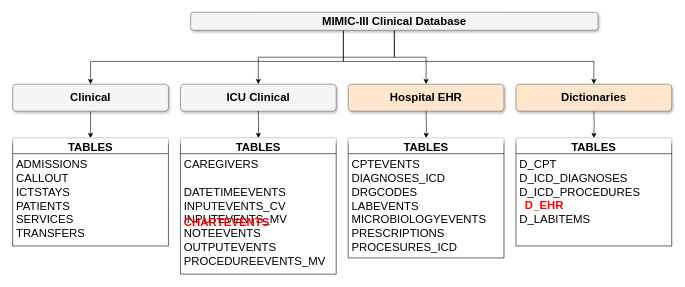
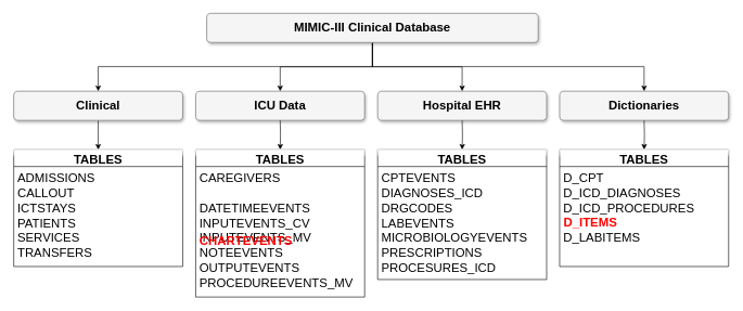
  <mxCell id="0" style=";html=1;" />
  <mxCell id="1" style=";html=1;" parent="0" />
  <mxCell id="2" style="edgeStyle=orthogonalEdgeStyle;rounded=0;orthogonalLoop=1;jettySize=auto;html=1;" edge="1" parent="1" source="6" target="9"><mxGeometry relative="1" as="geometry" /></mxCell>
  <mxCell id="3" style="edgeStyle=orthogonalEdgeStyle;rounded=0;orthogonalLoop=1;jettySize=auto;html=1;" edge="1" parent="1" source="6" target="8"><mxGeometry relative="1" as="geometry"><Array as="points"><mxPoint x="572" y="102" /><mxPoint x="150" y="102" /></Array></mxGeometry></mxCell>
  <mxCell id="4" style="edgeStyle=orthogonalEdgeStyle;rounded=0;orthogonalLoop=1;jettySize=auto;html=1;entryX=0.5;entryY=0;entryDx=0;entryDy=0;" edge="1" parent="1" source="6" target="10"><mxGeometry relative="1" as="geometry" /></mxCell>
  <mxCell id="5" style="edgeStyle=orthogonalEdgeStyle;rounded=0;orthogonalLoop=1;jettySize=auto;html=1;" edge="1" parent="1" source="6" target="11"><mxGeometry relative="1" as="geometry"><Array as="points"><mxPoint x="572" y="102" /><mxPoint x="990" y="102" /></Array></mxGeometry></mxCell>
- <mxCell id="6" value="&lt;b&gt;&lt;font style=&quot;font-size: 19px;&quot;&gt;MIMIC-III Clinical Database&lt;/font&gt;&lt;/b&gt;" style="whiteSpace=wrap;html=1;rounded=1;shadow=1;strokeWidth=1;fontSize=16;align=center;fillColor=#f5f5f5;strokeColor=#666666;" parent="1" vertex="1"><mxGeometry x="317" y="20" width="680" height="30" as="geometry" /></mxCell>
+ <mxCell id="6" value="&lt;b&gt;&lt;font style=&quot;font-size: 19px;&quot;&gt;MIMIC-III Clinical Database&lt;/font&gt;&lt;/b&gt;" style="whiteSpace=wrap;html=1;rounded=1;shadow=1;strokeWidth=1;fontSize=16;align=center;fillColor=#f5f5f5;strokeColor=#666666;" parent="1" vertex="1"><mxGeometry x="317" y="20" width="510" height="45" as="geometry" /></mxCell>
  <mxCell id="7" style="edgeStyle=orthogonalEdgeStyle;rounded=0;orthogonalLoop=1;jettySize=auto;html=1;fontSize=19;" edge="1" parent="1" source="8" target="12"><mxGeometry relative="1" as="geometry" /></mxCell>
  <mxCell id="8" value="&lt;b&gt;&lt;font style=&quot;font-size: 19px;&quot;&gt;Clinical&lt;/font&gt;&lt;/b&gt;" style="whiteSpace=wrap;html=1;rounded=1;shadow=1;strokeWidth=1;fontSize=16;align=center;fillColor=#f5f5f5;strokeColor=#666666;" vertex="1" parent="1"><mxGeometry x="20" y="140" width="260" height="45" as="geometry" /></mxCell>
- <mxCell id="9" value="&lt;b&gt;&lt;font style=&quot;font-size: 19px;&quot;&gt;ICU Clinical&lt;/font&gt;&lt;/b&gt;" style="whiteSpace=wrap;html=1;rounded=1;shadow=1;strokeWidth=1;fontSize=16;align=center;fillColor=#f5f5f5;strokeColor=#666666;" vertex="1" parent="1"><mxGeometry x="300" y="140" width="260" height="45" as="geometry" /></mxCell>
- <mxCell id="10" value="&lt;b&gt;&lt;font style=&quot;font-size: 19px;&quot;&gt;Hospital EHR&lt;/font&gt;&lt;/b&gt;" style="whiteSpace=wrap;html=1;rounded=1;shadow=1;strokeWidth=1;fontSize=16;align=center;fillColor=#ffe6cc;strokeColor=#666666;" vertex="1" parent="1"><mxGeometry x="580" y="140" width="260" height="45" as="geometry" /></mxCell>
- <mxCell id="11" value="&lt;b&gt;&lt;font style=&quot;font-size: 19px;&quot;&gt;Dictionaries&lt;/font&gt;&lt;/b&gt;" style="whiteSpace=wrap;html=1;rounded=1;shadow=1;strokeWidth=1;fontSize=16;align=center;fillColor=#ffe6cc;strokeColor=#666666;" vertex="1" parent="1"><mxGeometry x="860" y="140" width="260" height="45" as="geometry" /></mxCell>
+ <mxCell id="9" value="&lt;b&gt;&lt;font style=&quot;font-size: 19px;&quot;&gt;ICU Data&lt;/font&gt;&lt;/b&gt;" style="whiteSpace=wrap;html=1;rounded=1;shadow=1;strokeWidth=1;fontSize=16;align=center;fillColor=#f5f5f5;strokeColor=#666666;" vertex="1" parent="1"><mxGeometry x="300" y="140" width="260" height="45" as="geometry" /></mxCell>
+ <mxCell id="10" value="&lt;b&gt;&lt;font style=&quot;font-size: 19px;&quot;&gt;Hospital EHR&lt;/font&gt;&lt;/b&gt;" style="whiteSpace=wrap;html=1;rounded=1;shadow=1;strokeWidth=1;fontSize=16;align=center;fillColor=#f5f5f5;strokeColor=#666666;" vertex="1" parent="1"><mxGeometry x="580" y="140" width="260" height="45" as="geometry" /></mxCell>
+ <mxCell id="11" value="&lt;b&gt;&lt;font style=&quot;font-size: 19px;&quot;&gt;Dictionaries&lt;/font&gt;&lt;/b&gt;" style="whiteSpace=wrap;html=1;rounded=1;shadow=1;strokeWidth=1;fontSize=16;align=center;fillColor=#f5f5f5;strokeColor=#666666;" vertex="1" parent="1"><mxGeometry x="860" y="140" width="260" height="45" as="geometry" /></mxCell>
  <mxCell id="12" value="TABLES" style="swimlane;fontStyle=1;childLayout=stackLayout;horizontal=1;startSize=26;horizontalStack=0;resizeParent=1;resizeParentMax=0;resizeLast=0;collapsible=1;marginBottom=0;align=center;fontSize=19;glass=1;" vertex="1" parent="1"><mxGeometry x="20" y="230" width="260" height="180" as="geometry" /></mxCell>
  <mxCell id="13" value="ADMISSIONS&#10;CALLOUT&#10;ICTSTAYS&#10;PATIENTS&#10;SERVICES&#10;TRANSFERS&#10;" style="text;strokeColor=none;fillColor=none;spacingLeft=4;spacingRight=4;overflow=hidden;rotatable=0;points=[[0,0.5],[1,0.5]];portConstraint=eastwest;fontSize=19;glass=1;" vertex="1" parent="12"><mxGeometry y="26" width="260" height="154" as="geometry" /></mxCell>
  <mxCell id="14" style="edgeStyle=orthogonalEdgeStyle;rounded=0;orthogonalLoop=1;jettySize=auto;html=1;fontSize=19;" edge="1" parent="1" target="15"><mxGeometry relative="1" as="geometry"><mxPoint x="430" y="185" as="sourcePoint" /></mxGeometry></mxCell>
  <mxCell id="15" value="TABLES" style="swimlane;fontStyle=1;childLayout=stackLayout;horizontal=1;startSize=26;horizontalStack=0;resizeParent=1;resizeParentMax=0;resizeLast=0;collapsible=1;marginBottom=0;align=center;fontSize=19;glass=1;" vertex="1" parent="1"><mxGeometry x="300" y="230" width="260" height="227" as="geometry" /></mxCell>
  <mxCell id="16" value="CAREGIVERS&#10;&#10;DATETIMEEVENTS&#10;INPUTEVENTS_CV&#10;INPUTEVENTS_MV&#10;NOTEEVENTS&#10;OUTPUTEVENTS&#10;PROCEDUREEVENTS_MV" style="text;strokeColor=none;fillColor=none;spacingLeft=4;spacingRight=4;overflow=hidden;rotatable=0;points=[[0,0.5],[1,0.5]];portConstraint=eastwest;fontSize=19;glass=1;" vertex="1" parent="15"><mxGeometry y="26" width="260" height="201" as="geometry" /></mxCell>
  <mxCell id="17" style="edgeStyle=orthogonalEdgeStyle;rounded=0;orthogonalLoop=1;jettySize=auto;html=1;fontSize=19;" edge="1" parent="1" target="18"><mxGeometry relative="1" as="geometry"><mxPoint x="710" y="185" as="sourcePoint" /></mxGeometry></mxCell>
  <mxCell id="18" value="TABLES" style="swimlane;fontStyle=1;childLayout=stackLayout;horizontal=1;startSize=26;horizontalStack=0;resizeParent=1;resizeParentMax=0;resizeLast=0;collapsible=1;marginBottom=0;align=center;fontSize=19;glass=1;" vertex="1" parent="1"><mxGeometry x="580" y="230" width="260" height="200" as="geometry" /></mxCell>
  <mxCell id="19" value="CPTEVENTS&#10;DIAGNOSES_ICD&#10;DRGCODES&#10;LABEVENTS&#10;MICROBIOLOGYEVENTS&#10;PRESCRIPTIONS&#10;PROCESURES_ICD" style="text;strokeColor=none;fillColor=none;spacingLeft=4;spacingRight=4;overflow=hidden;rotatable=0;points=[[0,0.5],[1,0.5]];portConstraint=eastwest;fontSize=19;glass=1;" vertex="1" parent="18"><mxGeometry y="26" width="260" height="174" as="geometry" /></mxCell>
  <mxCell id="20" style="edgeStyle=orthogonalEdgeStyle;rounded=0;orthogonalLoop=1;jettySize=auto;html=1;fontSize=19;" edge="1" parent="1" target="21"><mxGeometry relative="1" as="geometry"><mxPoint x="990" y="185" as="sourcePoint" /></mxGeometry></mxCell>
  <mxCell id="21" value="TABLES" style="swimlane;fontStyle=1;childLayout=stackLayout;horizontal=1;startSize=26;horizontalStack=0;resizeParent=1;resizeParentMax=0;resizeLast=0;collapsible=1;marginBottom=0;align=center;fontSize=19;glass=1;" vertex="1" parent="1"><mxGeometry x="860" y="230" width="260" height="180" as="geometry" /></mxCell>
  <mxCell id="22" value="D_CPT&#10;D_ICD_DIAGNOSES&#10;D_ICD_PROCEDURES&#10;&#10;D_LABITEMS" style="text;strokeColor=none;fillColor=none;spacingLeft=4;spacingRight=4;overflow=hidden;rotatable=0;points=[[0,0.5],[1,0.5]];portConstraint=eastwest;fontSize=19;glass=1;fontStyle=0" vertex="1" parent="21"><mxGeometry y="26" width="260" height="154" as="geometry" /></mxCell>
  <mxCell id="23" value="&lt;font color=&quot;#ff0000&quot; style=&quot;font-size: 19px;&quot;&gt;CHARTEVENTS&lt;/font&gt;" style="text;strokeColor=none;fillColor=none;html=1;fontSize=24;fontStyle=1;verticalAlign=middle;align=center;glass=1;" vertex="1" parent="1"><mxGeometry x="327" y="350" width="100" height="40" as="geometry" /></mxCell>
- <mxCell id="24" value="&lt;font color=&quot;#ff0000&quot; style=&quot;font-size: 19px;&quot;&gt;D_EHR&lt;/font&gt;" style="text;strokeColor=none;fillColor=none;html=1;fontSize=24;fontStyle=1;verticalAlign=middle;align=center;glass=1;" vertex="1" parent="1"><mxGeometry x="857" y="321" width="100" height="40" as="geometry" /></mxCell>
+ <mxCell id="24" value="&lt;font color=&quot;#ff0000&quot; style=&quot;font-size: 19px;&quot;&gt;D_ITEMS&lt;/font&gt;" style="text;strokeColor=none;fillColor=none;html=1;fontSize=24;fontStyle=1;verticalAlign=middle;align=center;glass=1;" vertex="1" parent="1"><mxGeometry x="857" y="321" width="100" height="40" as="geometry" /></mxCell>
